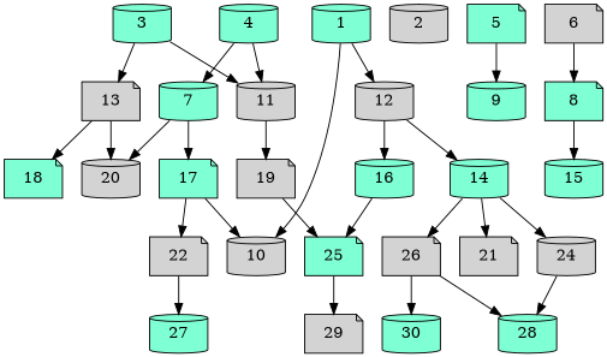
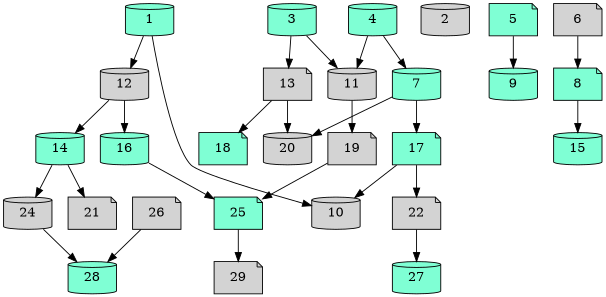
  digraph {
    node [alpha=0.13 fillcolor=aquamarine shape=cylinder style=filled]
    10 [fillcolor=lightgrey]
    1
    12 [alpha=0.18 fillcolor=lightgrey]
    14 [alpha=0.03]
    16 [alpha=0.12]
    17 [alpha=0.15 shape=note]
    22 [fillcolor=lightgrey shape=note]
    21 [alpha=0.17 fillcolor=lightgrey shape=note]
    24 [alpha=0.11 fillcolor=lightgrey]
    26 [alpha=0.16 fillcolor=lightgrey shape=note]
    25 [alpha=0.14 shape=note]
    2 [alpha=0.07 fillcolor=lightgrey]
    3 [alpha=0.02]
    11 [alpha=0.01 fillcolor=lightgrey]
    13 [alpha=0.03 fillcolor=lightgrey shape=note]
    19 [alpha=0.10 fillcolor=lightgrey shape=note]
    20 [alpha=0.01 fillcolor=lightgrey]
    18 [alpha=0.03 shape=note]
    4 [alpha=0.12]
    7 [alpha=0.01]
    5 [alpha=0.20 shape=note]
    9 [alpha=0.07]
    6 [alpha=0.18 fillcolor=lightgrey shape=note]
    8 [alpha=0.20 shape=note]
    15 [alpha=0.10]
    27
    29 [fillcolor=lightgrey shape=note]
    28 [alpha=0.16]
-   30 [alpha=0.08]
    1 -> 10
    1 -> 12
    12 -> 14
    12 -> 16
    14 -> 21
    14 -> 24
-   14 -> 26
    16 -> 25
    17 -> 10
    17 -> 22
    22 -> 27
    24 -> 28
    26 -> 28
-   26 -> 30
    25 -> 29
    3 -> 11
    3 -> 13
    11 -> 19
    13 -> 20
    13 -> 18
    19 -> 25
    4 -> 11
    4 -> 7
    7 -> 17
    7 -> 20
    5 -> 9
    6 -> 8
    8 -> 15
  }
